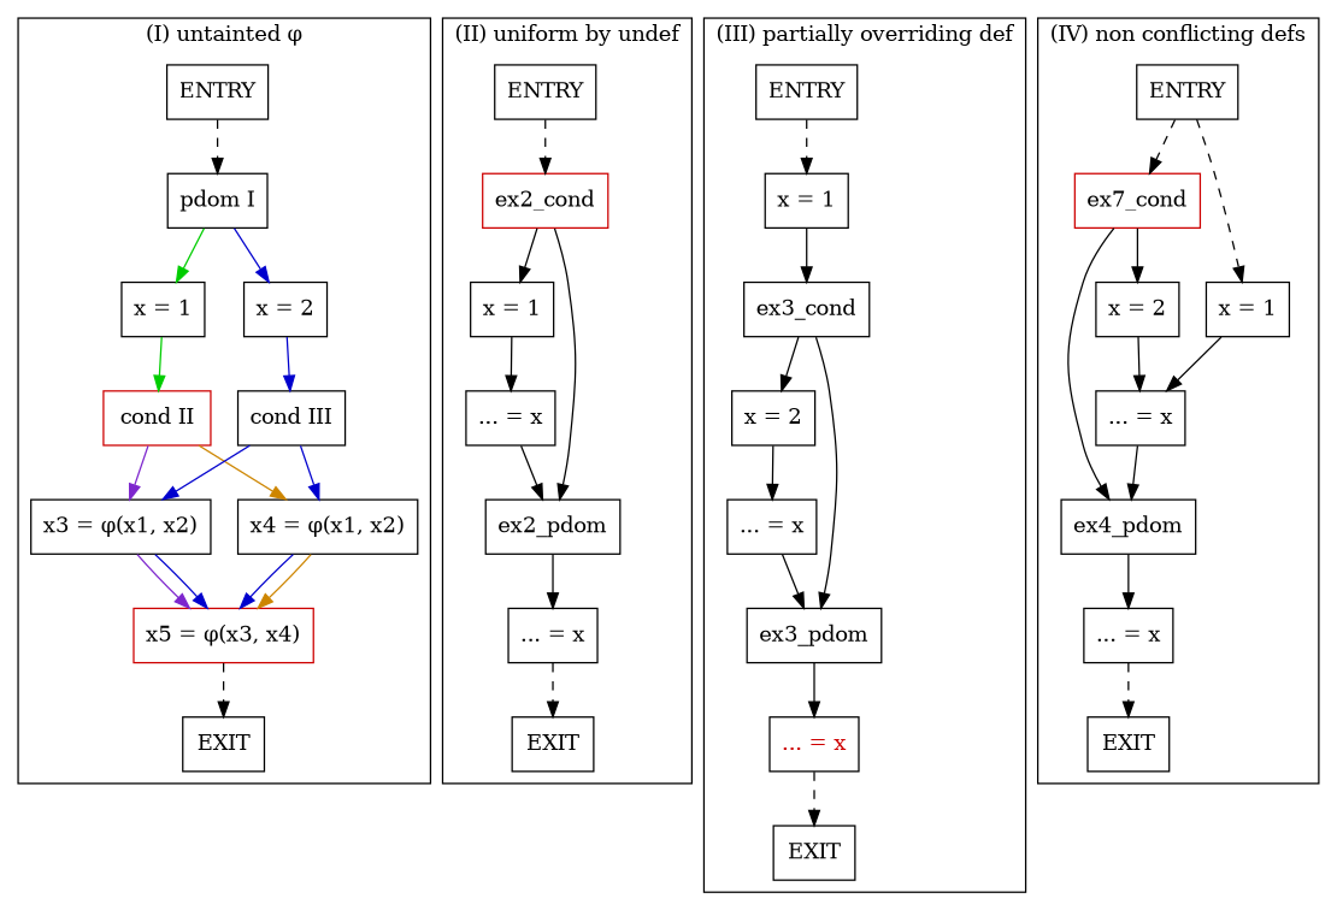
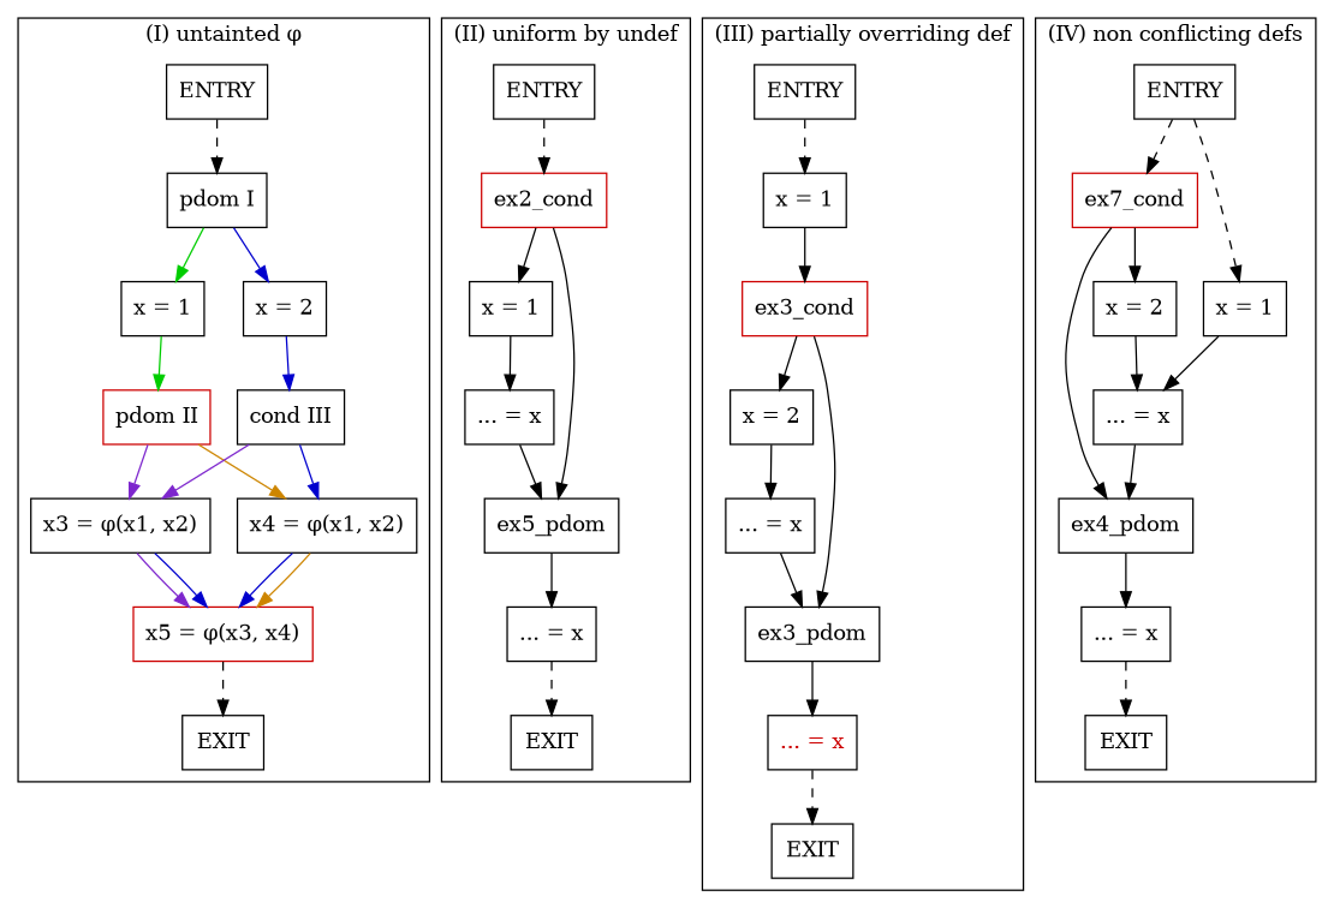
  digraph {
    node [shape=box]
    n1 [label=ENTRY rank=source]
    n2 [label="pdom I"]
    n3 [label=EXIT rank=sink]
    n4 [label="x = 1"]
    n5 [label="x = 2"]
-   n6 [color=red3 label="cond II"]
+   n6 [color=red3 label="pdom II"]
    n7 [label="x3 = &phi;(x1, x2)"]
    n8 [label="x4 = &phi;(x1, x2)"]
    n9 [label="cond III"]
    n10 [color=red3 label="x5 = &phi;(x3, x4)"]
    n11 [label=ENTRY rank=source]
    ex2_cond [color=red3]
    n13 [label=EXIT rank=sink]
    n14 [label="x = 1"]
-   ex2_pdom
+   ex2_pdom [label=ex5_pdom]
    n16 [label="... = x"]
    n17 [label="... = x"]
    n18 [label=ENTRY rank=source]
    n19 [label="x = 1"]
    n20 [label=EXIT rank=sink]
-   ex3_cond [color=black]
+   ex3_cond [color=red3]
    n22 [label="x = 2"]
    ex3_pdom
    n24 [label="... = x"]
    n25 [fontcolor=red3 label="... = x"]
    n26 [label=ENTRY rank=source]
    n27 [label="x = 1"]
    n28 [color=red3 label=ex7_cond]
    n29 [label=EXIT rank=sink]
    n30 [label="... = x"]
    n31 [label="x = 2"]
    ex4_pdom
    n33 [label="... = x"]
    subgraph cluster_1 {
      color=black
      label="(I) untainted &phi;"
      n1
      n2
      n3
      n4
      n5
      n6
      n7
      n8
      n9
      n10
    }
    subgraph cluster_2 {
      color=black
      label="(II) uniform by undef"
      n11
      ex2_cond
      n13
      n14
      ex2_pdom
      n16
      n17
    }
    subgraph cluster_3 {
      color=black
      label="(III) partially overriding def"
      n18
      n19
      n20
      ex3_cond
      n22
      ex3_pdom
      n24
      n25
    }
    subgraph cluster_4 {
      color=black
      label="(IV) non conflicting defs"
      n26
      n27
      n28
      n29
      n30
      n31
      ex4_pdom
      n33
    }
    n1 -> n2 [style=dashed]
    n2 -> n4 [color=green3]
    n2 -> n5 [color=blue3]
    n4 -> n6 [color=green3]
    n5 -> n9 [color=blue3]
    n6 -> n7 [color=purple3]
    n6 -> n8 [color=orange3]
    n7 -> n10 [color=purple3]
    n7 -> n10 [color=blue3]
    n8 -> n10 [color=blue3]
    n8 -> n10 [color=orange3]
-   n9 -> n7 [color=blue3]
+   n9 -> n7 [color=purple3]
    n9 -> n8 [color=blue3]
    n10 -> n3 [style=dashed]
    n11 -> ex2_cond [style=dashed]
    ex2_cond -> n14
    ex2_cond -> ex2_pdom
    n14 -> n16
    ex2_pdom -> n17
    n16 -> ex2_pdom
    n17 -> n13 [style=dashed]
    n18 -> n19 [style=dashed]
    n19 -> ex3_cond
    ex3_cond -> n22
    ex3_cond -> ex3_pdom
    n22 -> n24
    ex3_pdom -> n25
    n24 -> ex3_pdom
    n25 -> n20 [style=dashed]
    n26 -> n27 [style=dashed]
    n26 -> n28 [style=dashed]
    n27 -> n30
    n28 -> n31
    n28 -> ex4_pdom
    n30 -> ex4_pdom
    n31 -> n30
    ex4_pdom -> n33
    n33 -> n29 [style=dashed]
  }
